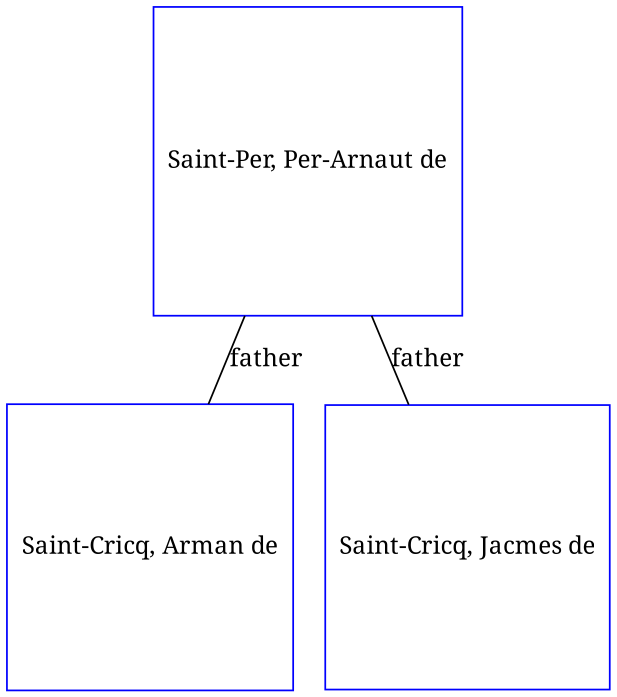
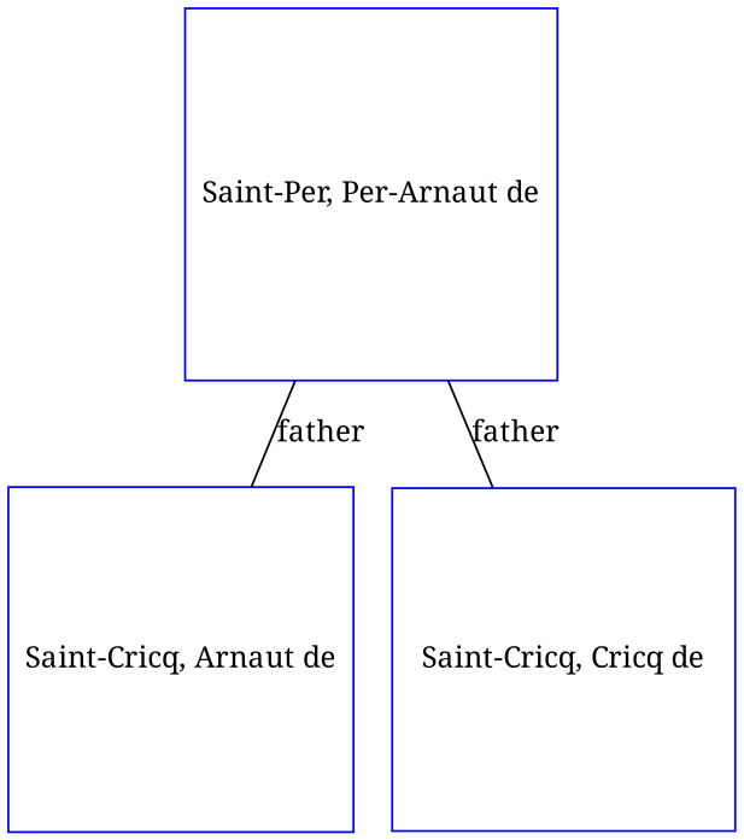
  digraph {
    fontname="Noto Serif"
    node [color=blue fontname="Noto Serif" regular=1 shape=box]
    edge [arrowsize=0.0 dir=none fontname="Noto Serif"]
-   n1 [label="Saint-Cricq, Arman de"]
-   n2 [label="Saint-Cricq, Jacmes de"]
+   n1 [label="Saint-Cricq, Arnaut de"]
+   n2 [label="Saint-Cricq, Cricq de"]
    n3 [label="Saint-Per, Per-Arnaut de"]
    n3 -> n1 [label=father]
    n3 -> n2 [label=father]
  }
